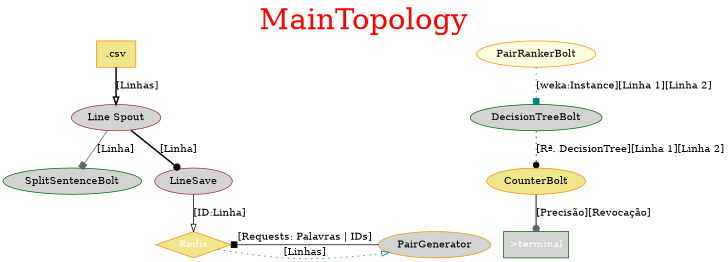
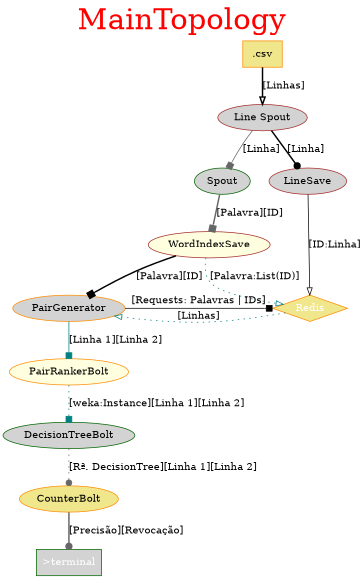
  digraph {
    fontcolor=red
    fontsize=40
    label=MainTopology
    labelloc=t
    node [color=darkorange fillcolor=lightgrey shape=ellipse style=filled]
    edge [arrowhead=box color=black style=bold]
    n1 [fillcolor=khaki label=".csv" shape=box]
    n2 [color=brown label="Line Spout"]
-   n3 [color=darkgreen label=SplitSentenceBolt]
+   n3 [color=darkgreen label=Spout]
    n4 [color=brown label=LineSave]
+   n5 [color=brown fillcolor=lightyellow label=WordIndexSave]
    n6 [fillcolor=lightyellow label=PairRankerBolt]
    n7 [label=PairGenerator]
    n8 [color=darkgreen label=DecisionTreeBolt]
    n9 [fillcolor=khaki label=CounterBolt]
    n10 [fillcolor=khaki fontcolor=white label=Redis shape=diamond]
    n11 [color=darkgreen fontcolor=white label=">terminal" shape=box]
    subgraph sub_1 {
      n1
    }
    subgraph sub_2 {
      n2
      n3
      n4
+     n5
      n6
      n7
      n8
      n9
    }
    subgraph sub_3 {
    }
    subgraph sub_4 {
      n10
      n11
    }
    subgraph sub_5 {
      rank=same
      n3
      n4
    }
    subgraph sub_6 {
      rank=same
      n7
      n10
    }
    n1 -> n2 [arrowhead=onormal label="[Linhas]"]
    n2 -> n3 [color=gray40 label="[Linha]" style=solid]
    n2 -> n4 [arrowhead=dot label="[Linha]"]
+   n3 -> n5 [color=gray40 label="[Palavra][ID]"]
    n4 -> n10 [arrowhead=onormal label="[ID:Linha]" style=solid]
+   n5 -> n7 [label="[Palavra][ID]"]
+   n5 -> n10 [arrowhead=onormal color=teal label="[Palavra:List(ID)]" style=dotted]
    n6 -> n8 [color=teal label="[weka:Instance][Linha 1][Linha 2]" style=dotted]
+   n7 -> n6 [color=teal label="[Linha 1][Linha 2]" style=solid]
    n7 -> n10 [label="[Requests: Palavras | IDs]" style=solid]
-   n8 -> n9 [arrowhead=dot label="[Rª. DecisionTree][Linha 1][Linha 2]" style=dotted]
+   n8 -> n9 [arrowhead=dot color=gray40 label="[Rª. DecisionTree][Linha 1][Linha 2]" style=dotted]
    n9 -> n11 [arrowhead=dot color=gray40 label="[Precisão][Revocação]"]
    n10 -> n7 [arrowhead=onormal color=teal label="[Linhas]" style=dotted]
  }
